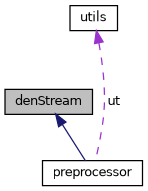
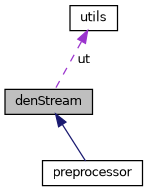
  digraph {
    node [color=black fillcolor=white fontname=Helvetica fontsize=10 shape=record style=filled]
    edge [dir=back fontname=Helvetica fontsize=10 labelfontname=Helvetica labelfontsize=10]
    n1 [fillcolor=grey75 fontcolor=black height=0.2 label=denStream width=0.4]
    n2 [height=0.2 label=preprocessor width=0.4]
    n3 [height=0.2 label=utils width=0.4]
    n1 -> n2 [color=midnightblue style=solid]
-   n3 -> n2 [color=darkorchid3 label=" ut" style=dashed]
+   n3 -> n1 [color=darkorchid3 label=" ut" style=dashed]
  }
